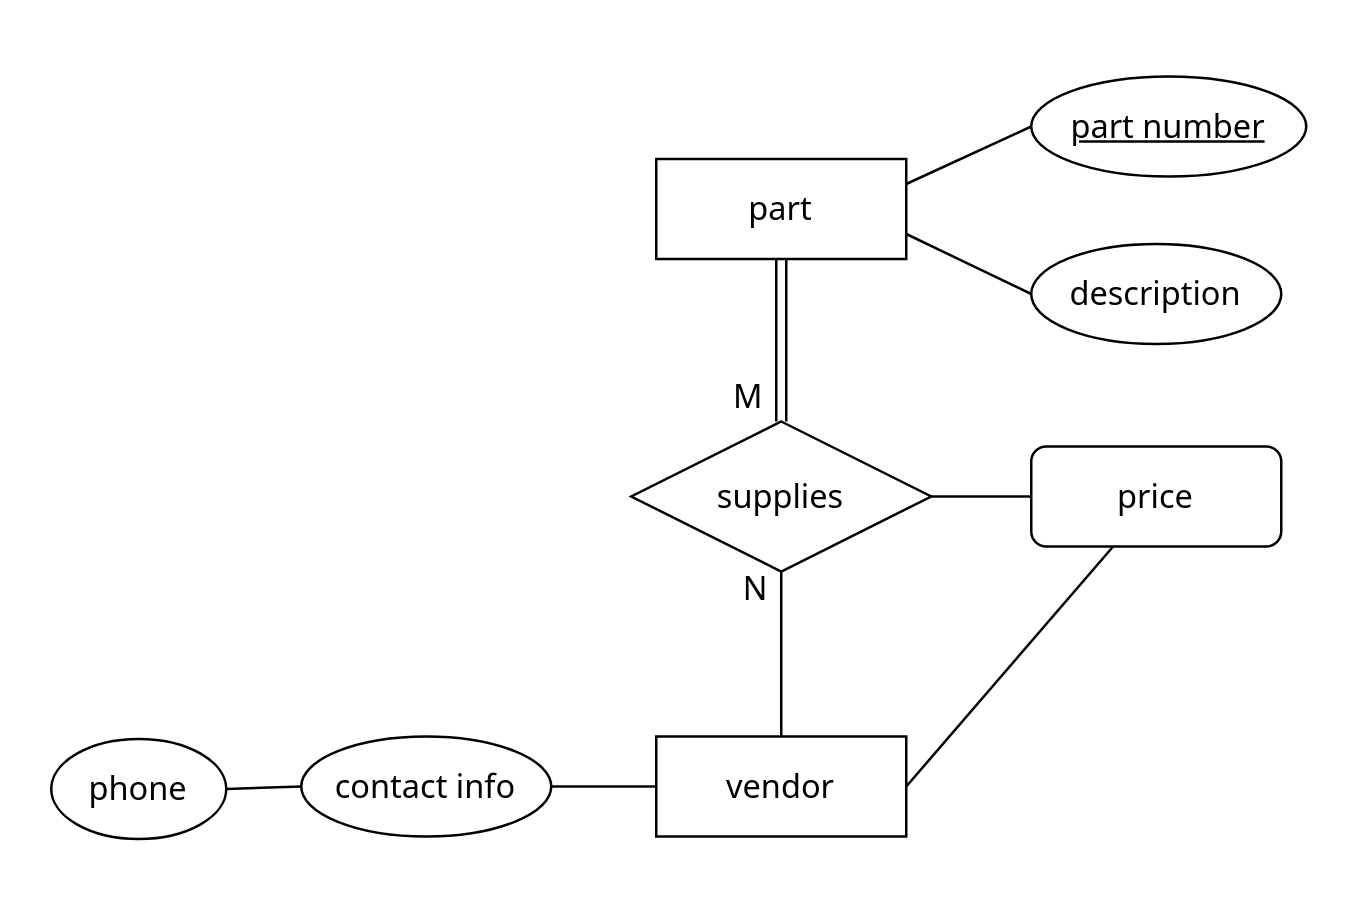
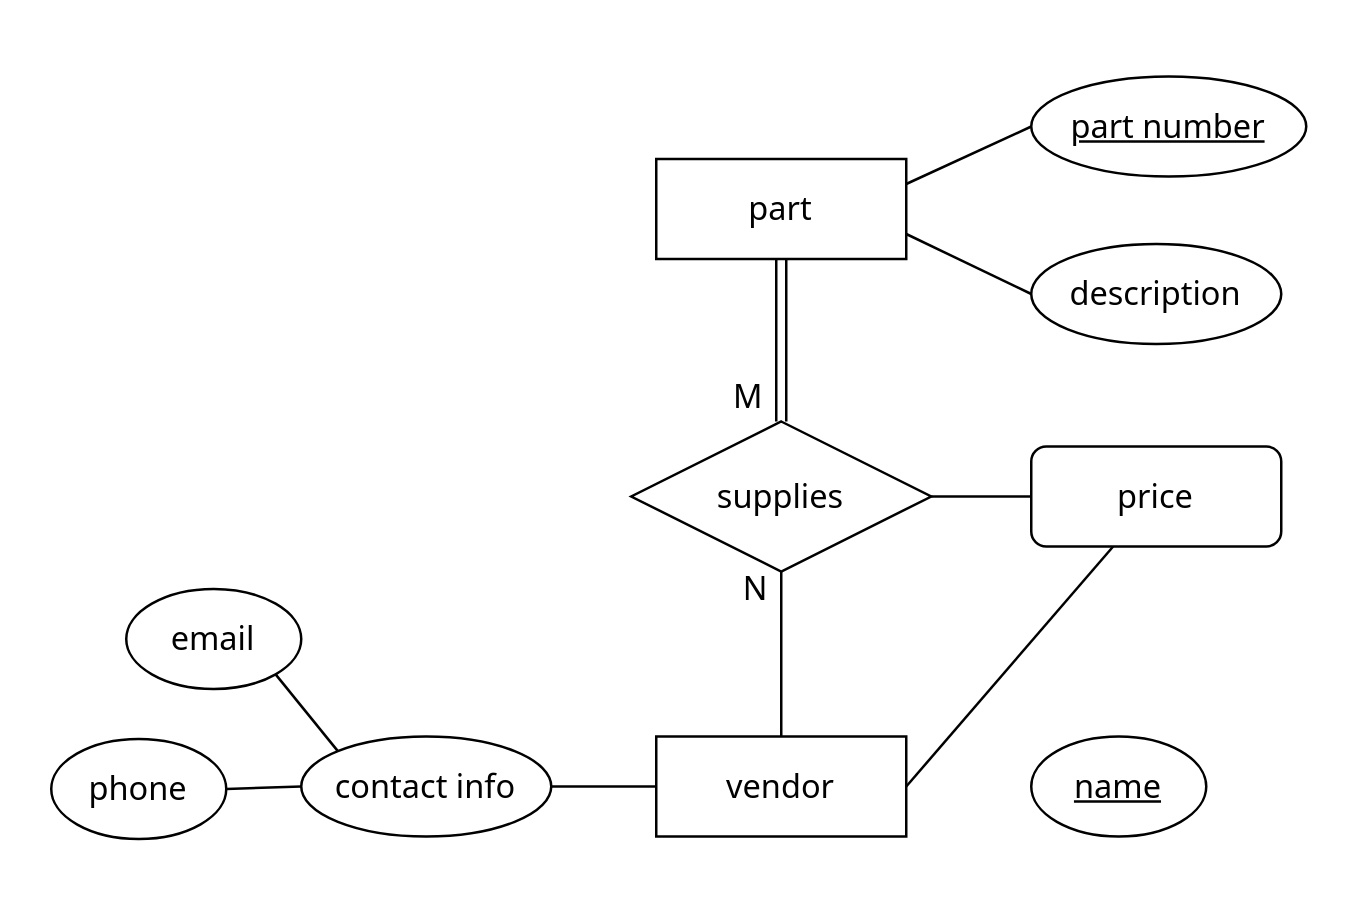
  <mxCell id="0" />
  <mxCell id="1" parent="0" />
  <mxCell id="2" value="" style="rounded=0;whiteSpace=wrap;html=1;fontFamily=Noto Sans;fontSource=https%3A%2F%2Ffonts.googleapis.com%2Fcss%3Ffamily%3DNoto%2BSans;strokeColor=none;fillColor=none;" parent="1" vertex="1"><mxGeometry x="452" y="20" width="30" height="20" as="geometry" /></mxCell>
  <mxCell id="3" value="" style="rounded=0;whiteSpace=wrap;html=1;fontFamily=Noto Sans;fontSource=https%3A%2F%2Ffonts.googleapis.com%2Fcss%3Ffamily%3DNoto%2BSans;strokeColor=none;fillColor=none;" parent="1" vertex="1"><mxGeometry x="297" y="325" width="30" height="20" as="geometry" /></mxCell>
  <mxCell id="4" value="part" style="whiteSpace=wrap;html=1;align=center;fontSize=13;fontFamily=Noto Sans;fontSource=https%3A%2F%2Ffonts.googleapis.com%2Fcss%3Ffamily%3DNoto%2BSans;" parent="1" vertex="1"><mxGeometry x="262" y="63" width="100" height="40" as="geometry" /></mxCell>
  <mxCell id="5" value="supplies" style="shape=rhombus;perimeter=rhombusPerimeter;whiteSpace=wrap;html=1;align=center;fontSize=13;fontFamily=Noto Sans;fontSource=https%3A%2F%2Ffonts.googleapis.com%2Fcss%3Ffamily%3DNoto%2BSans;" parent="1" vertex="1"><mxGeometry x="252" y="168" width="120" height="60" as="geometry" /></mxCell>
  <mxCell id="6" value="vendor" style="whiteSpace=wrap;html=1;align=center;fontSize=13;fontFamily=Noto Sans;fontSource=https%3A%2F%2Ffonts.googleapis.com%2Fcss%3Ffamily%3DNoto%2BSans;" parent="1" vertex="1"><mxGeometry x="262" y="294" width="100" height="40" as="geometry" /></mxCell>
  <mxCell id="7" value="part number" style="ellipse;whiteSpace=wrap;html=1;align=center;fontStyle=4;fontSize=13;fontFamily=Noto Sans;fontSource=https%3A%2F%2Ffonts.googleapis.com%2Fcss%3Ffamily%3DNoto%2BSans;" parent="1" vertex="1"><mxGeometry x="412" y="30" width="110" height="40" as="geometry" /></mxCell>
  <mxCell id="8" value="description" style="ellipse;whiteSpace=wrap;html=1;align=center;fontSize=13;fontFamily=Noto Sans;fontSource=https%3A%2F%2Ffonts.googleapis.com%2Fcss%3Ffamily%3DNoto%2BSans;" parent="1" vertex="1"><mxGeometry x="412" y="97" width="100" height="40" as="geometry" /></mxCell>
  <mxCell id="9" value="" style="endArrow=none;html=1;rounded=0;entryX=0;entryY=0.5;entryDx=0;entryDy=0;exitX=1;exitY=0.25;exitDx=0;exitDy=0;fontSize=13;fontFamily=Noto Sans;fontSource=https%3A%2F%2Ffonts.googleapis.com%2Fcss%3Ffamily%3DNoto%2BSans;" parent="1" source="4" target="7" edge="1"><mxGeometry relative="1" as="geometry"><mxPoint x="342.004" y="160.928" as="sourcePoint" /><mxPoint x="398.72" y="115.07" as="targetPoint" /></mxGeometry></mxCell>
  <mxCell id="10" value="" style="endArrow=none;html=1;rounded=0;entryX=0;entryY=0.5;entryDx=0;entryDy=0;exitX=1;exitY=0.75;exitDx=0;exitDy=0;fontSize=13;fontFamily=Noto Sans;fontSource=https%3A%2F%2Ffonts.googleapis.com%2Fcss%3Ffamily%3DNoto%2BSans;" parent="1" source="4" target="8" edge="1"><mxGeometry relative="1" as="geometry"><mxPoint x="355.284" y="150.858" as="sourcePoint" /><mxPoint x="412" y="105" as="targetPoint" /></mxGeometry></mxCell>
  <mxCell id="11" value="" style="endArrow=none;html=1;rounded=0;exitX=0.5;exitY=0;exitDx=0;exitDy=0;entryX=0.5;entryY=1;entryDx=0;entryDy=0;fontSize=13;fontFamily=Noto Sans;fontSource=https%3A%2F%2Ffonts.googleapis.com%2Fcss%3Ffamily%3DNoto%2BSans;" parent="1" source="6" target="5" edge="1"><mxGeometry relative="1" as="geometry"><mxPoint x="452" y="209" as="sourcePoint" /><mxPoint x="452" y="275" as="targetPoint" /></mxGeometry></mxCell>
  <mxCell id="12" value="N" style="resizable=0;html=1;align=right;verticalAlign=bottom;fontSize=13;fontFamily=Noto Sans;fontSource=https%3A%2F%2Ffonts.googleapis.com%2Fcss%3Ffamily%3DNoto%2BSans;" parent="11" connectable="0" vertex="1"><mxGeometry x="1" relative="1" as="geometry"><mxPoint x="-5" y="17" as="offset" /></mxGeometry></mxCell>
  <mxCell id="13" value="" style="shape=link;html=1;rounded=0;exitX=0.5;exitY=1;exitDx=0;exitDy=0;fontSize=13;fontFamily=Noto Sans;fontSource=https%3A%2F%2Ffonts.googleapis.com%2Fcss%3Ffamily%3DNoto%2BSans;" parent="1" source="4" target="5" edge="1"><mxGeometry relative="1" as="geometry"><mxPoint x="362" y="175" as="sourcePoint" /><mxPoint x="312" y="165" as="targetPoint" /></mxGeometry></mxCell>
  <mxCell id="14" value="M" style="resizable=0;html=1;align=right;verticalAlign=bottom;fontSize=13;fontFamily=Noto Sans;fontSource=https%3A%2F%2Ffonts.googleapis.com%2Fcss%3Ffamily%3DNoto%2BSans;" parent="13" connectable="0" vertex="1"><mxGeometry x="1" relative="1" as="geometry"><mxPoint x="-7" as="offset" /></mxGeometry></mxCell>
+ <mxCell id="15" value="name" style="ellipse;whiteSpace=wrap;html=1;align=center;fontStyle=4;fontSize=13;fontFamily=Noto Sans;fontSource=https%3A%2F%2Ffonts.googleapis.com%2Fcss%3Ffamily%3DNoto%2BSans;" parent="1" vertex="1"><mxGeometry x="412" y="294" width="70" height="40" as="geometry" /></mxCell>
  <mxCell id="16" value="contact info" style="ellipse;whiteSpace=wrap;html=1;align=center;fontSize=13;fontFamily=Noto Sans;fontSource=https%3A%2F%2Ffonts.googleapis.com%2Fcss%3Ffamily%3DNoto%2BSans;" parent="1" vertex="1"><mxGeometry x="120" y="294" width="100" height="40" as="geometry" /></mxCell>
  <mxCell id="17" value="" style="endArrow=none;html=1;rounded=0;exitX=1;exitY=0.5;exitDx=0;exitDy=0;fontSize=13;fontFamily=Noto Sans;fontSource=https%3A%2F%2Ffonts.googleapis.com%2Fcss%3Ffamily%3DNoto%2BSans;" parent="1" source="6" target="23" edge="1"><mxGeometry relative="1" as="geometry"><mxPoint x="392" y="228" as="sourcePoint" /><mxPoint x="442" y="252" as="targetPoint" /></mxGeometry></mxCell>
  <mxCell id="18" value="" style="endArrow=none;html=1;rounded=0;exitX=1;exitY=0.5;exitDx=0;exitDy=0;entryX=0;entryY=0.5;entryDx=0;entryDy=0;fontSize=13;fontFamily=Noto Sans;fontSource=https%3A%2F%2Ffonts.googleapis.com%2Fcss%3Ffamily%3DNoto%2BSans;" parent="1" source="16" target="6" edge="1"><mxGeometry relative="1" as="geometry"><mxPoint x="220" y="313.5" as="sourcePoint" /><mxPoint x="252" y="314" as="targetPoint" /></mxGeometry></mxCell>
+ <mxCell id="19" value="email" style="ellipse;whiteSpace=wrap;html=1;align=center;fontSize=13;fontFamily=Noto Sans;fontSource=https%3A%2F%2Ffonts.googleapis.com%2Fcss%3Ffamily%3DNoto%2BSans;" parent="1" vertex="1"><mxGeometry x="50" y="235" width="70" height="40" as="geometry" /></mxCell>
  <mxCell id="20" value="phone" style="ellipse;whiteSpace=wrap;html=1;align=center;fontSize=13;fontFamily=Noto Sans;fontSource=https%3A%2F%2Ffonts.googleapis.com%2Fcss%3Ffamily%3DNoto%2BSans;" parent="1" vertex="1"><mxGeometry x="20" y="295" width="70" height="40" as="geometry" /></mxCell>
+ <mxCell id="21" value="" style="endArrow=none;html=1;rounded=0;entryX=0;entryY=0;entryDx=0;entryDy=0;exitX=1;exitY=1;exitDx=0;exitDy=0;fontSize=13;fontFamily=Noto Sans;fontSource=https%3A%2F%2Ffonts.googleapis.com%2Fcss%3Ffamily%3DNoto%2BSans;" parent="1" source="19" target="16" edge="1"><mxGeometry relative="1" as="geometry"><mxPoint x="125" y="205" as="sourcePoint" /><mxPoint x="175" y="229" as="targetPoint" /></mxGeometry></mxCell>
  <mxCell id="22" value="" style="endArrow=none;html=1;rounded=0;entryX=1;entryY=0.5;entryDx=0;entryDy=0;exitX=0;exitY=0.5;exitDx=0;exitDy=0;fontSize=13;fontFamily=Noto Sans;fontSource=https%3A%2F%2Ffonts.googleapis.com%2Fcss%3Ffamily%3DNoto%2BSans;" parent="1" source="16" target="20" edge="1"><mxGeometry relative="1" as="geometry"><mxPoint x="135" y="215" as="sourcePoint" /><mxPoint x="185" y="239" as="targetPoint" /></mxGeometry></mxCell>
  <mxCell id="23" value="price" style="whiteSpace=wrap;html=1;align=center;fontFamily=Noto Sans;fontSource=https%3A%2F%2Ffonts.googleapis.com%2Fcss%3Ffamily%3DNoto%2BSans;fontSize=13;rounded=1;" parent="1" vertex="1"><mxGeometry x="412" y="178" width="100" height="40" as="geometry" /></mxCell>
  <mxCell id="24" value="" style="endArrow=none;html=1;rounded=0;entryX=0;entryY=0.5;entryDx=0;entryDy=0;exitX=1;exitY=0.5;exitDx=0;exitDy=0;fontSize=13;fontFamily=Noto Sans;fontSource=https%3A%2F%2Ffonts.googleapis.com%2Fcss%3Ffamily%3DNoto%2BSans;" parent="1" source="5" target="23" edge="1"><mxGeometry relative="1" as="geometry"><mxPoint x="372" y="103" as="sourcePoint" /><mxPoint x="422" y="127" as="targetPoint" /></mxGeometry></mxCell>
